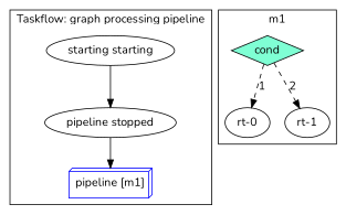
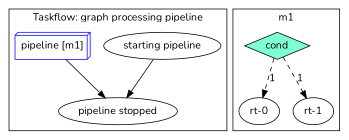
  digraph {
    fontname=Nunito
    node [fontname=Nunito]
    edge [fontname=Nunito]
-   n1 [label="starting starting"]
+   n1 [label="starting pipeline"]
    n2 [color=blue label="pipeline [m1]" shape=box3d]
    n3 [label="pipeline stopped"]
    n4 [color=black fillcolor=aquamarine label=cond shape=diamond style=filled]
    n5 [label="rt-0"]
    n6 [label="rt-1"]
    subgraph cluster_1 {
      label="Taskflow: graph processing pipeline"
      n1
      n2
      n3
    }
    subgraph cluster_2 {
      label=m1
      n4
      n5
      n6
    }
    n1 -> n3
-   n3 -> n2
+   n2 -> n3
    n4 -> n5 [label=1 style=dashed]
-   n4 -> n6 [label=2 style=dashed]
+   n4 -> n6 [label=1 style=dashed]
  }
